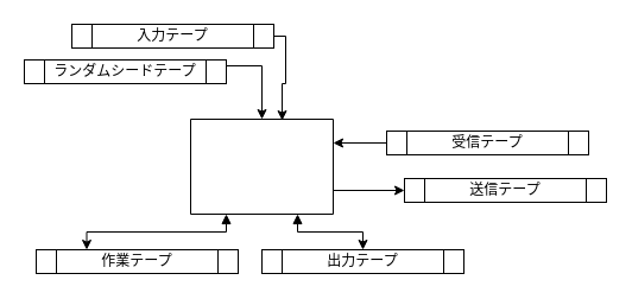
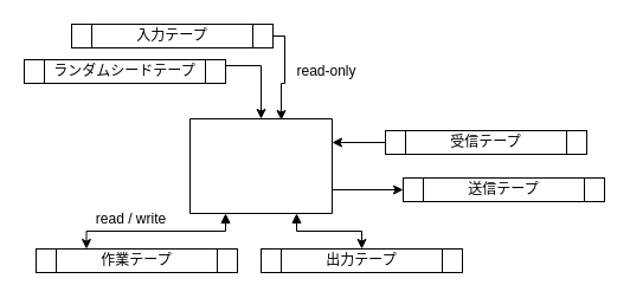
  <mxCell id="0" />
  <mxCell id="1" parent="0" />
  <mxCell id="2" style="edgeStyle=orthogonalEdgeStyle;html=1;exitX=0.25;exitY=1;exitDx=0;exitDy=0;entryX=0.25;entryY=0;entryDx=0;entryDy=0;rounded=0;startArrow=block;startFill=1;" edge="1" parent="1" source="6" target="14"><mxGeometry relative="1" as="geometry" /></mxCell>
  <mxCell id="3" style="edgeStyle=orthogonalEdgeStyle;rounded=0;html=1;exitX=0.75;exitY=1;exitDx=0;exitDy=0;entryX=0.5;entryY=0;entryDx=0;entryDy=0;startArrow=block;startFill=1;" edge="1" parent="1" source="6" target="13"><mxGeometry relative="1" as="geometry" /></mxCell>
  <mxCell id="4" style="edgeStyle=orthogonalEdgeStyle;rounded=0;html=1;exitX=1;exitY=0.25;exitDx=0;exitDy=0;entryX=0;entryY=0.5;entryDx=0;entryDy=0;startArrow=classic;startFill=1;endArrow=none;endFill=0;" edge="1" parent="1" source="6" target="8"><mxGeometry relative="1" as="geometry" /></mxCell>
  <mxCell id="5" style="edgeStyle=orthogonalEdgeStyle;rounded=0;html=1;exitX=1;exitY=0.75;exitDx=0;exitDy=0;entryX=0;entryY=0.5;entryDx=0;entryDy=0;startArrow=none;startFill=0;endArrow=classic;endFill=1;" edge="1" parent="1" source="6" target="7"><mxGeometry relative="1" as="geometry" /></mxCell>
  <mxCell id="6" value="" style="swimlane;startSize=0;" vertex="1" parent="1"><mxGeometry x="160" y="100" width="120" height="80" as="geometry" /></mxCell>
  <mxCell id="7" value="送信テープ" style="shape=process;whiteSpace=wrap;html=1;backgroundOutline=1;" vertex="1" parent="1"><mxGeometry x="340" y="150" width="170" height="20" as="geometry" /></mxCell>
  <mxCell id="8" value="受信テープ" style="shape=process;whiteSpace=wrap;html=1;backgroundOutline=1;" vertex="1" parent="1"><mxGeometry x="325" y="110" width="170" height="20" as="geometry" /></mxCell>
  <mxCell id="9" style="edgeStyle=orthogonalEdgeStyle;rounded=0;html=1;exitX=1;exitY=0.25;exitDx=0;exitDy=0;entryX=0.5;entryY=0;entryDx=0;entryDy=0;startArrow=none;startFill=0;" edge="1" parent="1" source="10" target="6"><mxGeometry relative="1" as="geometry" /></mxCell>
  <mxCell id="10" value="ランダムシードテープ" style="shape=process;whiteSpace=wrap;html=1;backgroundOutline=1;" vertex="1" parent="1"><mxGeometry x="20" y="50" width="170" height="20" as="geometry" /></mxCell>
  <mxCell id="11" style="edgeStyle=orthogonalEdgeStyle;rounded=0;html=1;exitX=1;exitY=0.5;exitDx=0;exitDy=0;entryX=0.642;entryY=0.013;entryDx=0;entryDy=0;entryPerimeter=0;startArrow=none;startFill=0;" edge="1" parent="1" source="12" target="6"><mxGeometry relative="1" as="geometry" /></mxCell>
  <mxCell id="12" value="入力テープ" style="shape=process;whiteSpace=wrap;html=1;backgroundOutline=1;" vertex="1" parent="1"><mxGeometry x="60" y="20" width="170" height="20" as="geometry" /></mxCell>
  <mxCell id="13" value="出力テープ" style="shape=process;whiteSpace=wrap;html=1;backgroundOutline=1;" vertex="1" parent="1"><mxGeometry x="220" y="210" width="170" height="20" as="geometry" /></mxCell>
  <mxCell id="14" value="作業テープ" style="shape=process;whiteSpace=wrap;html=1;backgroundOutline=1;" vertex="1" parent="1"><mxGeometry x="30" y="210" width="170" height="20" as="geometry" /></mxCell>
+ <mxCell id="15" value="read-only" style="text;html=1;align=center;verticalAlign=middle;resizable=0;points=[];autosize=1;strokeColor=none;fillColor=none;" vertex="1" parent="1"><mxGeometry x="240" y="45" width="70" height="30" as="geometry" /></mxCell>
+ <mxCell id="16" value="read / write" style="text;html=1;align=center;verticalAlign=middle;resizable=0;points=[];autosize=1;strokeColor=none;fillColor=none;" vertex="1" parent="1"><mxGeometry x="70" y="170" width="80" height="30" as="geometry" /></mxCell>
